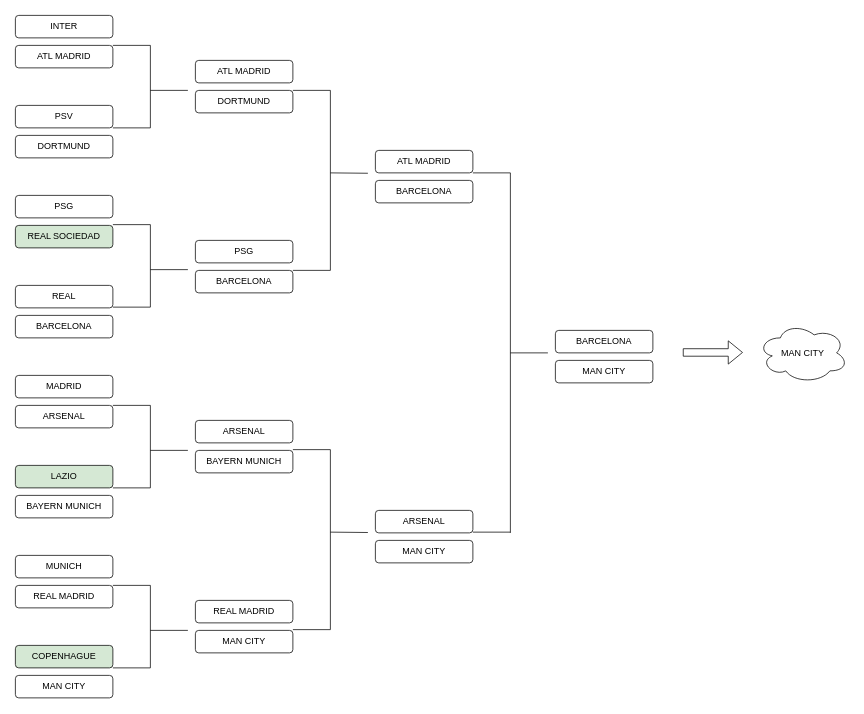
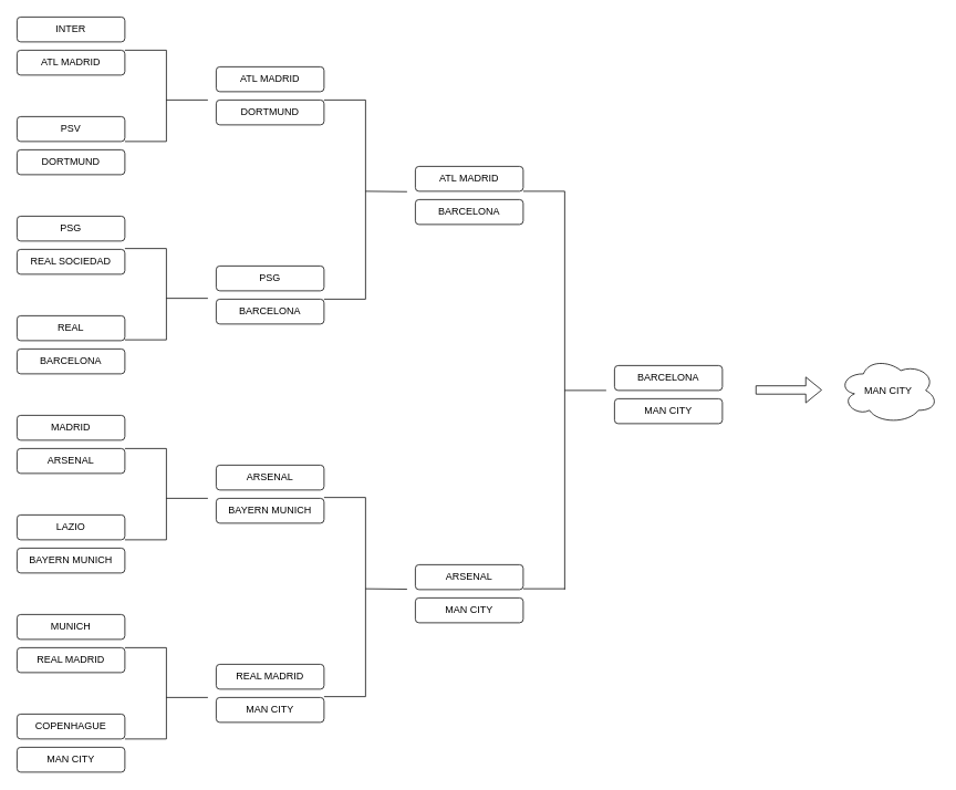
  <mxCell id="0" />
  <mxCell id="1" parent="0" />
  <mxCell id="2" value="&lt;font&gt;INTER&lt;/font&gt;" style="rounded=1;whiteSpace=wrap;html=1;fillColor=#FFFFFF;strokeColor=#050505;fontColor=#000000;" parent="1" vertex="1"><mxGeometry x="20" y="20" width="130" height="30" as="geometry" /></mxCell>
  <mxCell id="3" value="ATL MADRID" style="rounded=1;whiteSpace=wrap;html=1;fillColor=#FFFFFF;strokeColor=#050505;fontColor=#000000;" parent="1" vertex="1"><mxGeometry x="20" y="60" width="130" height="30" as="geometry" /></mxCell>
  <mxCell id="4" value="PSV" style="rounded=1;whiteSpace=wrap;html=1;fillColor=#FFFFFF;strokeColor=#050505;fontColor=#000000;" parent="1" vertex="1"><mxGeometry x="20" y="140" width="130" height="30" as="geometry" /></mxCell>
  <mxCell id="5" value="DORTMUND" style="rounded=1;whiteSpace=wrap;html=1;fillColor=#FFFFFF;strokeColor=#050505;fontColor=#000000;" parent="1" vertex="1"><mxGeometry x="20" y="180" width="130" height="30" as="geometry" /></mxCell>
  <mxCell id="6" value="PSG" style="rounded=1;whiteSpace=wrap;html=1;fillColor=#FFFFFF;strokeColor=#050505;fontColor=#000000;" parent="1" vertex="1"><mxGeometry x="20" y="260" width="130" height="30" as="geometry" /></mxCell>
- <mxCell id="7" value="REAL SOCIEDAD" style="rounded=1;whiteSpace=wrap;html=1;fillColor=#d5e8d4;strokeColor=#050505;fontColor=#000000;" parent="1" vertex="1"><mxGeometry x="20" y="300" width="130" height="30" as="geometry" /></mxCell>
+ <mxCell id="7" value="REAL SOCIEDAD" style="rounded=1;whiteSpace=wrap;html=1;fillColor=#FFFFFF;strokeColor=#050505;fontColor=#000000;" parent="1" vertex="1"><mxGeometry x="20" y="300" width="130" height="30" as="geometry" /></mxCell>
  <mxCell id="8" value="REAL" style="rounded=1;whiteSpace=wrap;html=1;fillColor=#FFFFFF;strokeColor=#050505;fontColor=#000000;" parent="1" vertex="1"><mxGeometry x="20" y="380" width="130" height="30" as="geometry" /></mxCell>
  <mxCell id="9" value="BARCELONA" style="rounded=1;whiteSpace=wrap;html=1;fillColor=#FFFFFF;strokeColor=#050505;fontColor=#000000;" parent="1" vertex="1"><mxGeometry x="20" y="420" width="130" height="30" as="geometry" /></mxCell>
  <mxCell id="10" value="MADRID" style="rounded=1;whiteSpace=wrap;html=1;fillColor=#FFFFFF;strokeColor=#050505;fontColor=#000000;" parent="1" vertex="1"><mxGeometry x="20" y="500" width="130" height="30" as="geometry" /></mxCell>
  <mxCell id="11" value="ARSENAL" style="rounded=1;whiteSpace=wrap;html=1;fillColor=#FFFFFF;strokeColor=#050505;fontColor=#000000;" parent="1" vertex="1"><mxGeometry x="20" y="540" width="130" height="30" as="geometry" /></mxCell>
- <mxCell id="12" value="LAZIO" style="rounded=1;whiteSpace=wrap;html=1;fillColor=#d5e8d4;strokeColor=#050505;fontColor=#000000;" parent="1" vertex="1"><mxGeometry x="20" y="620" width="130" height="30" as="geometry" /></mxCell>
+ <mxCell id="12" value="LAZIO" style="rounded=1;whiteSpace=wrap;html=1;fillColor=#FFFFFF;strokeColor=#050505;fontColor=#000000;" parent="1" vertex="1"><mxGeometry x="20" y="620" width="130" height="30" as="geometry" /></mxCell>
  <mxCell id="13" value="BAYERN MUNICH" style="rounded=1;whiteSpace=wrap;html=1;fillColor=#FFFFFF;strokeColor=#050505;fontColor=#000000;" parent="1" vertex="1"><mxGeometry x="20" y="660" width="130" height="30" as="geometry" /></mxCell>
  <mxCell id="14" value="MUNICH" style="rounded=1;whiteSpace=wrap;html=1;fillColor=#FFFFFF;strokeColor=#050505;fontColor=#000000;" parent="1" vertex="1"><mxGeometry x="20" y="740" width="130" height="30" as="geometry" /></mxCell>
  <mxCell id="15" value="REAL MADRID" style="rounded=1;whiteSpace=wrap;html=1;fillColor=#FFFFFF;strokeColor=#050505;fontColor=#000000;" parent="1" vertex="1"><mxGeometry x="20" y="780" width="130" height="30" as="geometry" /></mxCell>
- <mxCell id="16" value="COPENHAGUE" style="rounded=1;whiteSpace=wrap;html=1;fillColor=#d5e8d4;strokeColor=#050505;fontColor=#000000;" parent="1" vertex="1"><mxGeometry x="20" y="860" width="130" height="30" as="geometry" /></mxCell>
+ <mxCell id="16" value="COPENHAGUE" style="rounded=1;whiteSpace=wrap;html=1;fillColor=#FFFFFF;strokeColor=#050505;fontColor=#000000;" parent="1" vertex="1"><mxGeometry x="20" y="860" width="130" height="30" as="geometry" /></mxCell>
  <mxCell id="17" value="MAN CITY" style="rounded=1;whiteSpace=wrap;html=1;fillColor=#FFFFFF;strokeColor=#050505;fontColor=#000000;" parent="1" vertex="1"><mxGeometry x="20" y="900" width="130" height="30" as="geometry" /></mxCell>
  <mxCell id="18" value="ATL MADRID" style="rounded=1;whiteSpace=wrap;html=1;fillColor=#FFFFFF;strokeColor=#050505;fontColor=#000000;" parent="1" vertex="1"><mxGeometry x="260" y="80" width="130" height="30" as="geometry" /></mxCell>
  <mxCell id="19" value="DORTMUND" style="rounded=1;whiteSpace=wrap;html=1;fillColor=#FFFFFF;strokeColor=#050505;fontColor=#000000;" parent="1" vertex="1"><mxGeometry x="260" y="120" width="130" height="30" as="geometry" /></mxCell>
  <mxCell id="20" value="PSG" style="rounded=1;whiteSpace=wrap;html=1;fillColor=#FFFFFF;strokeColor=#050505;fontColor=#000000;" parent="1" vertex="1"><mxGeometry x="260" y="320" width="130" height="30" as="geometry" /></mxCell>
  <mxCell id="21" value="BARCELONA" style="rounded=1;whiteSpace=wrap;html=1;fillColor=#FFFFFF;strokeColor=#050505;fontColor=#000000;" parent="1" vertex="1"><mxGeometry x="260" y="360" width="130" height="30" as="geometry" /></mxCell>
  <mxCell id="22" value="ARSENAL" style="rounded=1;whiteSpace=wrap;html=1;fillColor=#FFFFFF;strokeColor=#050505;fontColor=#000000;" parent="1" vertex="1"><mxGeometry x="260" y="560" width="130" height="30" as="geometry" /></mxCell>
  <mxCell id="23" value="BAYERN MUNICH" style="rounded=1;whiteSpace=wrap;html=1;fillColor=#FFFFFF;strokeColor=#050505;fontColor=#000000;" parent="1" vertex="1"><mxGeometry x="260" y="600" width="130" height="30" as="geometry" /></mxCell>
  <mxCell id="24" value="REAL MADRID" style="rounded=1;whiteSpace=wrap;html=1;fillColor=#FFFFFF;strokeColor=#050505;fontColor=#000000;" parent="1" vertex="1"><mxGeometry x="260" y="800" width="130" height="30" as="geometry" /></mxCell>
  <mxCell id="25" value="MAN CITY" style="rounded=1;whiteSpace=wrap;html=1;fillColor=#FFFFFF;strokeColor=#050505;fontColor=#000000;" parent="1" vertex="1"><mxGeometry x="260" y="840" width="130" height="30" as="geometry" /></mxCell>
  <mxCell id="26" value="" style="endArrow=none;html=1;fillColor=#FFFFFF;strokeColor=#050505;fontColor=#000000;" parent="1" edge="1"><mxGeometry width="50" height="50" relative="1" as="geometry"><mxPoint x="200" y="60" as="sourcePoint" /><mxPoint x="150" y="60" as="targetPoint" /></mxGeometry></mxCell>
  <mxCell id="27" value="" style="endArrow=none;html=1;fillColor=#FFFFFF;strokeColor=#050505;fontColor=#000000;" parent="1" edge="1"><mxGeometry width="50" height="50" relative="1" as="geometry"><mxPoint x="200" y="170" as="sourcePoint" /><mxPoint x="150" y="170" as="targetPoint" /></mxGeometry></mxCell>
  <mxCell id="28" value="" style="endArrow=none;html=1;fillColor=#FFFFFF;strokeColor=#050505;fontColor=#000000;" parent="1" edge="1"><mxGeometry width="50" height="50" relative="1" as="geometry"><mxPoint x="200" y="170" as="sourcePoint" /><mxPoint x="200" y="60" as="targetPoint" /></mxGeometry></mxCell>
  <mxCell id="29" value="" style="endArrow=none;html=1;fillColor=#FFFFFF;strokeColor=#050505;fontColor=#000000;" parent="1" edge="1"><mxGeometry width="50" height="50" relative="1" as="geometry"><mxPoint x="200" y="120" as="sourcePoint" /><mxPoint x="250" y="120" as="targetPoint" /></mxGeometry></mxCell>
  <mxCell id="30" value="" style="endArrow=none;html=1;fillColor=#FFFFFF;strokeColor=#050505;fontColor=#000000;" parent="1" edge="1"><mxGeometry width="50" height="50" relative="1" as="geometry"><mxPoint x="200" y="299" as="sourcePoint" /><mxPoint x="150" y="299" as="targetPoint" /></mxGeometry></mxCell>
  <mxCell id="31" value="" style="endArrow=none;html=1;fillColor=#FFFFFF;strokeColor=#050505;fontColor=#000000;" parent="1" edge="1"><mxGeometry width="50" height="50" relative="1" as="geometry"><mxPoint x="200" y="409" as="sourcePoint" /><mxPoint x="150" y="409" as="targetPoint" /></mxGeometry></mxCell>
  <mxCell id="32" value="" style="endArrow=none;html=1;fillColor=#FFFFFF;strokeColor=#050505;fontColor=#000000;" parent="1" edge="1"><mxGeometry width="50" height="50" relative="1" as="geometry"><mxPoint x="200" y="409" as="sourcePoint" /><mxPoint x="200" y="299" as="targetPoint" /></mxGeometry></mxCell>
  <mxCell id="33" value="" style="endArrow=none;html=1;fillColor=#FFFFFF;strokeColor=#050505;fontColor=#000000;" parent="1" edge="1"><mxGeometry width="50" height="50" relative="1" as="geometry"><mxPoint x="200" y="359" as="sourcePoint" /><mxPoint x="250" y="359" as="targetPoint" /></mxGeometry></mxCell>
  <mxCell id="34" value="" style="endArrow=none;html=1;fillColor=#FFFFFF;strokeColor=#050505;fontColor=#000000;" parent="1" edge="1"><mxGeometry width="50" height="50" relative="1" as="geometry"><mxPoint x="200" y="540" as="sourcePoint" /><mxPoint x="150" y="540" as="targetPoint" /></mxGeometry></mxCell>
  <mxCell id="35" value="" style="endArrow=none;html=1;fillColor=#FFFFFF;strokeColor=#050505;fontColor=#000000;" parent="1" edge="1"><mxGeometry width="50" height="50" relative="1" as="geometry"><mxPoint x="200" y="650" as="sourcePoint" /><mxPoint x="150" y="650" as="targetPoint" /></mxGeometry></mxCell>
  <mxCell id="36" value="" style="endArrow=none;html=1;fillColor=#FFFFFF;strokeColor=#050505;fontColor=#000000;" parent="1" edge="1"><mxGeometry width="50" height="50" relative="1" as="geometry"><mxPoint x="200" y="650" as="sourcePoint" /><mxPoint x="200" y="540" as="targetPoint" /></mxGeometry></mxCell>
  <mxCell id="37" value="" style="endArrow=none;html=1;fillColor=#FFFFFF;strokeColor=#050505;fontColor=#000000;" parent="1" edge="1"><mxGeometry width="50" height="50" relative="1" as="geometry"><mxPoint x="200" y="600" as="sourcePoint" /><mxPoint x="250" y="600" as="targetPoint" /></mxGeometry></mxCell>
  <mxCell id="38" value="" style="endArrow=none;html=1;fillColor=#FFFFFF;strokeColor=#050505;fontColor=#000000;" parent="1" edge="1"><mxGeometry width="50" height="50" relative="1" as="geometry"><mxPoint x="200" y="780" as="sourcePoint" /><mxPoint x="150" y="780" as="targetPoint" /></mxGeometry></mxCell>
  <mxCell id="39" value="" style="endArrow=none;html=1;fillColor=#FFFFFF;strokeColor=#050505;fontColor=#000000;" parent="1" edge="1"><mxGeometry width="50" height="50" relative="1" as="geometry"><mxPoint x="200" y="890" as="sourcePoint" /><mxPoint x="150" y="890" as="targetPoint" /></mxGeometry></mxCell>
  <mxCell id="40" value="" style="endArrow=none;html=1;fillColor=#FFFFFF;strokeColor=#050505;fontColor=#000000;" parent="1" edge="1"><mxGeometry width="50" height="50" relative="1" as="geometry"><mxPoint x="200" y="890" as="sourcePoint" /><mxPoint x="200" y="780" as="targetPoint" /></mxGeometry></mxCell>
  <mxCell id="41" value="" style="endArrow=none;html=1;fillColor=#FFFFFF;strokeColor=#050505;fontColor=#000000;" parent="1" edge="1"><mxGeometry width="50" height="50" relative="1" as="geometry"><mxPoint x="200" y="840" as="sourcePoint" /><mxPoint x="250" y="840" as="targetPoint" /></mxGeometry></mxCell>
  <mxCell id="42" value="ATL MADRID" style="rounded=1;whiteSpace=wrap;html=1;fillColor=#FFFFFF;strokeColor=#050505;fontColor=#000000;" parent="1" vertex="1"><mxGeometry x="500" y="200" width="130" height="30" as="geometry" /></mxCell>
  <mxCell id="43" value="BARCELONA" style="rounded=1;whiteSpace=wrap;html=1;fillColor=#FFFFFF;strokeColor=#050505;fontColor=#000000;" parent="1" vertex="1"><mxGeometry x="500" y="240" width="130" height="30" as="geometry" /></mxCell>
  <mxCell id="44" value="ARSENAL" style="rounded=1;whiteSpace=wrap;html=1;fillColor=#FFFFFF;strokeColor=#050505;fontColor=#000000;" parent="1" vertex="1"><mxGeometry x="500" y="680" width="130" height="30" as="geometry" /></mxCell>
  <mxCell id="45" value="MAN CITY" style="rounded=1;whiteSpace=wrap;html=1;fillColor=#FFFFFF;strokeColor=#050505;fontColor=#000000;" parent="1" vertex="1"><mxGeometry x="500" y="720" width="130" height="30" as="geometry" /></mxCell>
  <mxCell id="46" value="" style="endArrow=none;html=1;fillColor=#FFFFFF;strokeColor=#050505;fontColor=#000000;" parent="1" edge="1"><mxGeometry width="50" height="50" relative="1" as="geometry"><mxPoint x="390" y="120" as="sourcePoint" /><mxPoint x="440" y="120" as="targetPoint" /></mxGeometry></mxCell>
  <mxCell id="47" value="" style="endArrow=none;html=1;fillColor=#FFFFFF;strokeColor=#050505;fontColor=#000000;" parent="1" edge="1"><mxGeometry width="50" height="50" relative="1" as="geometry"><mxPoint x="390" y="360" as="sourcePoint" /><mxPoint x="440" y="360" as="targetPoint" /></mxGeometry></mxCell>
  <mxCell id="48" value="" style="endArrow=none;html=1;fillColor=#FFFFFF;strokeColor=#050505;fontColor=#000000;" parent="1" edge="1"><mxGeometry width="50" height="50" relative="1" as="geometry"><mxPoint x="440" y="360" as="sourcePoint" /><mxPoint x="440" y="120" as="targetPoint" /></mxGeometry></mxCell>
  <mxCell id="49" value="" style="endArrow=none;html=1;fillColor=#FFFFFF;strokeColor=#050505;fontColor=#000000;" parent="1" edge="1"><mxGeometry width="50" height="50" relative="1" as="geometry"><mxPoint x="440" y="230" as="sourcePoint" /><mxPoint x="490" y="230.5" as="targetPoint" /></mxGeometry></mxCell>
  <mxCell id="50" value="" style="endArrow=none;html=1;fillColor=#FFFFFF;strokeColor=#050505;fontColor=#000000;" parent="1" edge="1"><mxGeometry width="50" height="50" relative="1" as="geometry"><mxPoint x="390" y="599" as="sourcePoint" /><mxPoint x="440" y="599" as="targetPoint" /></mxGeometry></mxCell>
  <mxCell id="51" value="" style="endArrow=none;html=1;fillColor=#FFFFFF;strokeColor=#050505;fontColor=#000000;" parent="1" edge="1"><mxGeometry width="50" height="50" relative="1" as="geometry"><mxPoint x="390" y="839" as="sourcePoint" /><mxPoint x="440" y="839" as="targetPoint" /></mxGeometry></mxCell>
  <mxCell id="52" value="" style="endArrow=none;html=1;fillColor=#FFFFFF;strokeColor=#050505;fontColor=#000000;" parent="1" edge="1"><mxGeometry width="50" height="50" relative="1" as="geometry"><mxPoint x="440" y="839" as="sourcePoint" /><mxPoint x="440" y="599" as="targetPoint" /></mxGeometry></mxCell>
  <mxCell id="53" value="" style="endArrow=none;html=1;fillColor=#FFFFFF;strokeColor=#050505;fontColor=#000000;" parent="1" edge="1"><mxGeometry width="50" height="50" relative="1" as="geometry"><mxPoint x="440" y="709" as="sourcePoint" /><mxPoint x="490" y="709.5" as="targetPoint" /></mxGeometry></mxCell>
  <mxCell id="54" value="BARCELONA" style="rounded=1;whiteSpace=wrap;html=1;fillColor=#FFFFFF;strokeColor=#050505;fontColor=#000000;" parent="1" vertex="1"><mxGeometry x="740" y="440" width="130" height="30" as="geometry" /></mxCell>
  <mxCell id="55" value="MAN CITY" style="rounded=1;whiteSpace=wrap;html=1;fillColor=#FFFFFF;strokeColor=#050505;fontColor=#000000;" parent="1" vertex="1"><mxGeometry x="740" y="480" width="130" height="30" as="geometry" /></mxCell>
  <mxCell id="56" value="" style="endArrow=none;html=1;fillColor=#FFFFFF;strokeColor=#050505;fontColor=#000000;" parent="1" edge="1"><mxGeometry width="50" height="50" relative="1" as="geometry"><mxPoint x="630" y="230" as="sourcePoint" /><mxPoint x="680" y="230" as="targetPoint" /></mxGeometry></mxCell>
  <mxCell id="57" value="" style="endArrow=none;html=1;fillColor=#FFFFFF;strokeColor=#050505;fontColor=#000000;" parent="1" edge="1"><mxGeometry width="50" height="50" relative="1" as="geometry"><mxPoint x="630" y="709" as="sourcePoint" /><mxPoint x="680" y="709" as="targetPoint" /></mxGeometry></mxCell>
  <mxCell id="58" value="" style="endArrow=none;html=1;fillColor=#FFFFFF;strokeColor=#050505;fontColor=#000000;" parent="1" edge="1"><mxGeometry width="50" height="50" relative="1" as="geometry"><mxPoint x="680" y="710" as="sourcePoint" /><mxPoint x="680" y="230" as="targetPoint" /></mxGeometry></mxCell>
  <mxCell id="59" value="" style="endArrow=none;html=1;fillColor=#FFFFFF;strokeColor=#050505;fontColor=#000000;" parent="1" edge="1"><mxGeometry width="50" height="50" relative="1" as="geometry"><mxPoint x="680" y="470" as="sourcePoint" /><mxPoint x="730" y="470" as="targetPoint" /></mxGeometry></mxCell>
  <mxCell id="60" value="MAN CITY" style="ellipse;shape=cloud;whiteSpace=wrap;html=1;fillColor=#FFFFFF;strokeColor=#050505;fontColor=#000000;" parent="1" vertex="1"><mxGeometry x="1010" y="430" width="120" height="80" as="geometry" /></mxCell>
  <mxCell id="61" value="" style="shape=flexArrow;endArrow=classic;html=1;fillColor=#FFFFFF;strokeColor=#050505;fontColor=#000000;" parent="1" edge="1"><mxGeometry width="50" height="50" relative="1" as="geometry"><mxPoint x="910" y="469.44" as="sourcePoint" /><mxPoint x="990" y="469.44" as="targetPoint" /></mxGeometry></mxCell>
